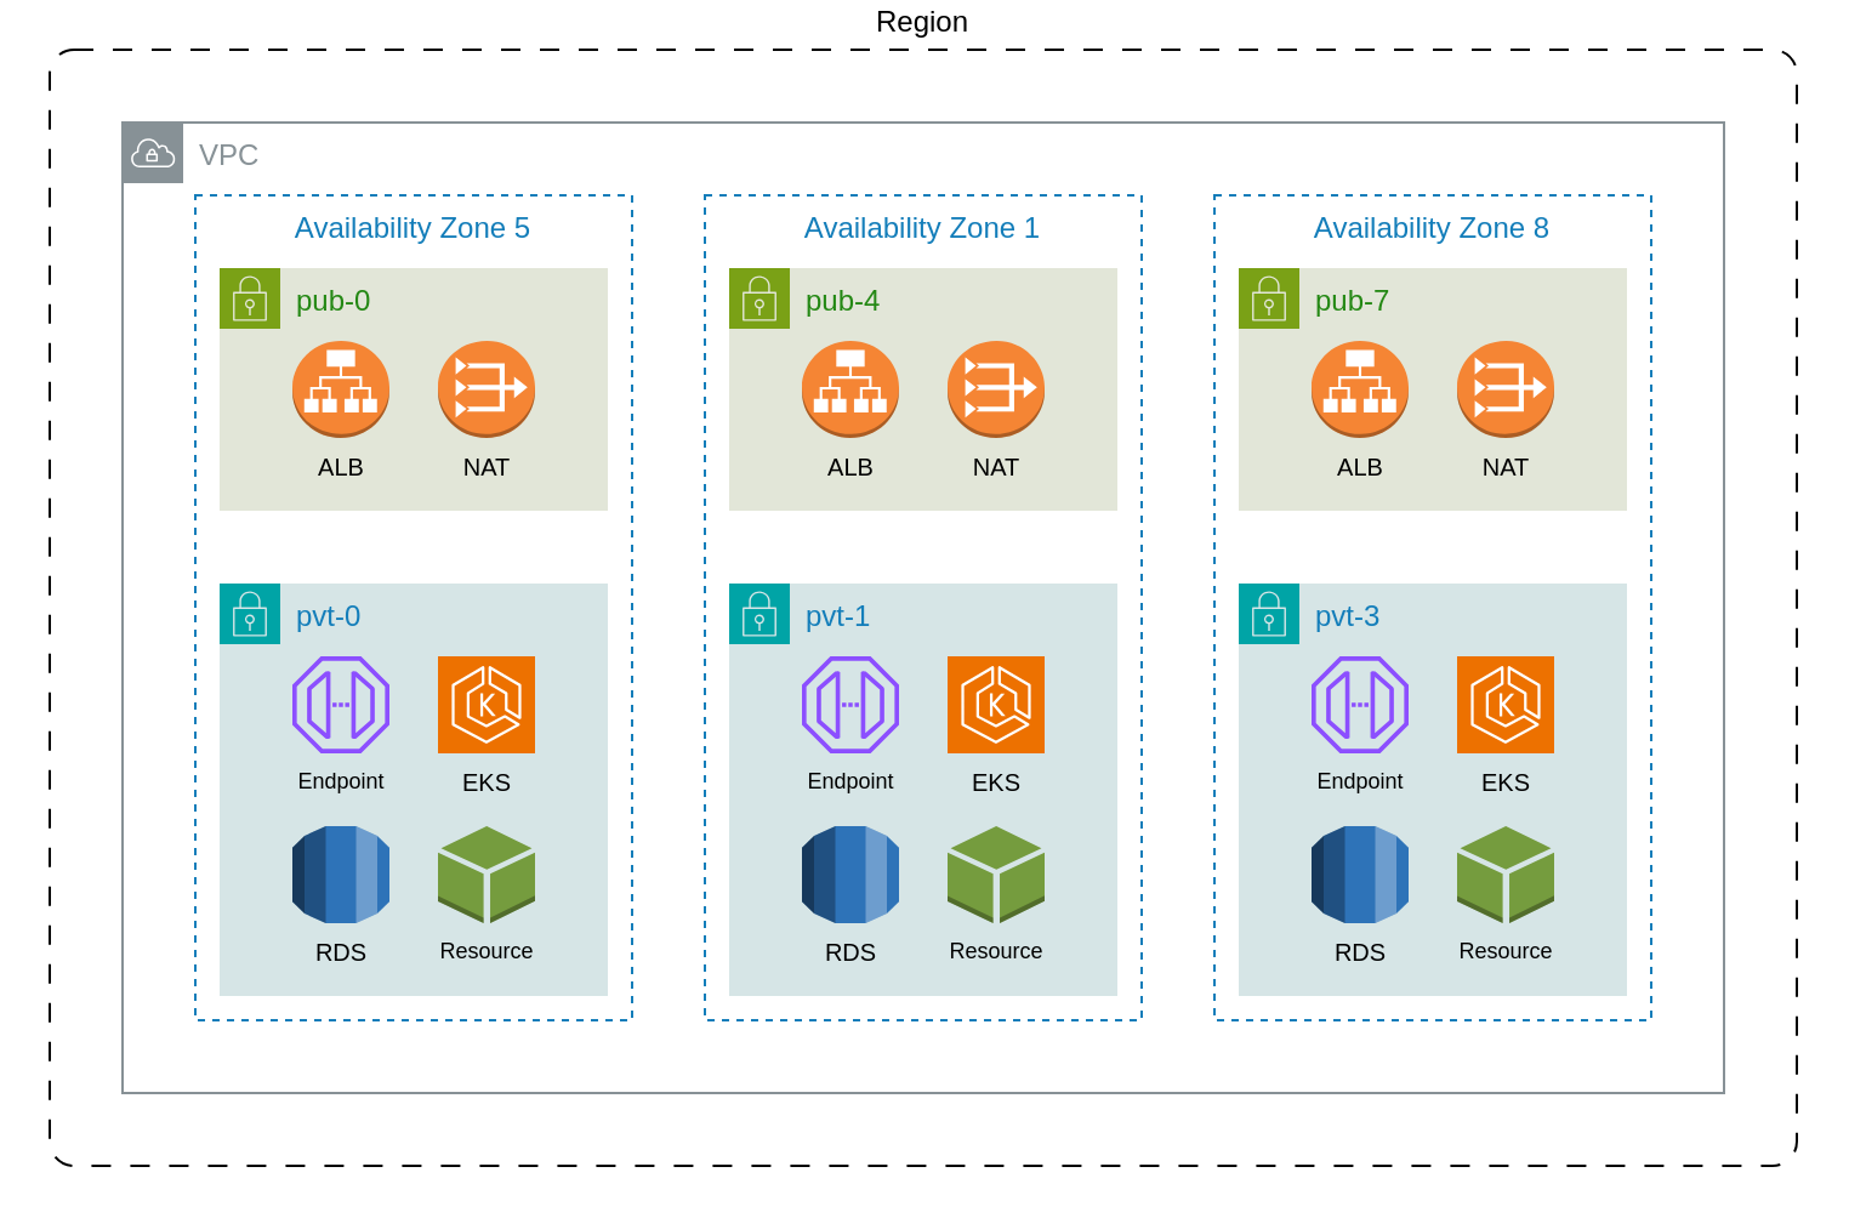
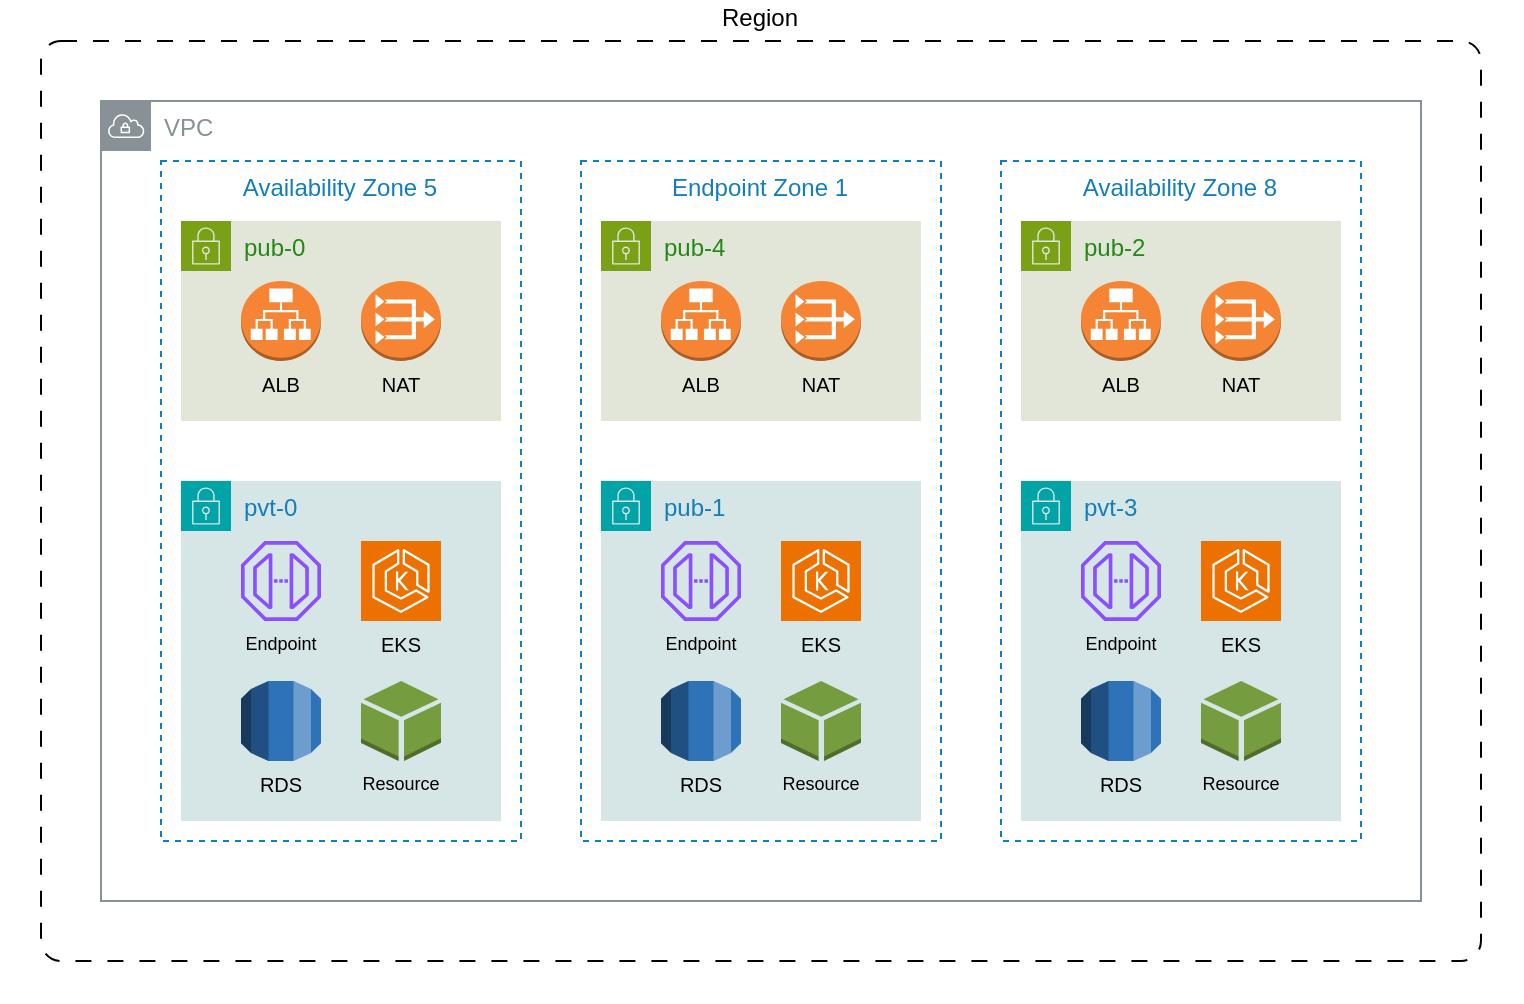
  <mxCell id="0" />
  <mxCell id="1" parent="0" />
  <mxCell id="2" value="Region" style="html=1;align=center;verticalAlign=top;rounded=1;absoluteArcSize=1;arcSize=20;dashed=1;whiteSpace=wrap;horizontal=1;spacingTop=-25;fillColor=none;labelBackgroundColor=default;dashPattern=8 8;" parent="1" vertex="1"><mxGeometry x="20" y="20" width="720" height="460" as="geometry" /></mxCell>
  <mxCell id="3" value="VPC" style="sketch=0;outlineConnect=0;gradientColor=none;html=1;whiteSpace=wrap;fontSize=12;fontStyle=0;shape=mxgraph.aws4.group;grIcon=mxgraph.aws4.group_vpc;strokeColor=#879196;fillColor=none;verticalAlign=top;align=left;spacingLeft=30;fontColor=#879196;dashed=0;" parent="1" vertex="1"><mxGeometry x="50" y="50" width="660" height="400" as="geometry" /></mxCell>
  <mxCell id="4" value="Availability Zone 5" style="fillColor=none;strokeColor=#147EBA;dashed=1;verticalAlign=top;fontStyle=0;fontColor=#147EBA;whiteSpace=wrap;html=1;" parent="1" vertex="1"><mxGeometry x="80" y="80" width="180" height="340" as="geometry" /></mxCell>
- <mxCell id="5" value="Availability Zone 1" style="fillColor=none;strokeColor=#147EBA;dashed=1;verticalAlign=top;fontStyle=0;fontColor=#147EBA;whiteSpace=wrap;html=1;" parent="1" vertex="1"><mxGeometry x="290" y="80" width="180" height="340" as="geometry" /></mxCell>
+ <mxCell id="5" value="Endpoint Zone 1" style="fillColor=none;strokeColor=#147EBA;dashed=1;verticalAlign=top;fontStyle=0;fontColor=#147EBA;whiteSpace=wrap;html=1;" parent="1" vertex="1"><mxGeometry x="290" y="80" width="180" height="340" as="geometry" /></mxCell>
  <mxCell id="6" value="Availability Zone 8" style="fillColor=none;strokeColor=#147EBA;dashed=1;verticalAlign=top;fontStyle=0;fontColor=#147EBA;whiteSpace=wrap;html=1;" parent="1" vertex="1"><mxGeometry x="500" y="80" width="180" height="340" as="geometry" /></mxCell>
  <mxCell id="7" value="pvt-0" style="points=[[0,0],[0.25,0],[0.5,0],[0.75,0],[1,0],[1,0.25],[1,0.5],[1,0.75],[1,1],[0.75,1],[0.5,1],[0.25,1],[0,1],[0,0.75],[0,0.5],[0,0.25]];outlineConnect=0;gradientColor=none;html=1;whiteSpace=wrap;fontSize=12;fontStyle=0;container=1;pointerEvents=0;collapsible=0;recursiveResize=0;shape=mxgraph.aws4.group;grIcon=mxgraph.aws4.group_security_group;grStroke=0;strokeColor=#00A4A6;fillColor=#D6E5E6;verticalAlign=top;align=left;spacingLeft=30;fontColor=#147EBA;dashed=0;" parent="1" vertex="1"><mxGeometry x="90" y="240" width="160" height="170" as="geometry" /></mxCell>
  <mxCell id="8" value="EKS" style="sketch=0;points=[[0,0,0],[0.25,0,0],[0.5,0,0],[0.75,0,0],[1,0,0],[0,1,0],[0.25,1,0],[0.5,1,0],[0.75,1,0],[1,1,0],[0,0.25,0],[0,0.5,0],[0,0.75,0],[1,0.25,0],[1,0.5,0],[1,0.75,0]];outlineConnect=0;fontColor=#000000;fillColor=#ED7100;strokeColor=#ffffff;dashed=0;verticalLabelPosition=bottom;verticalAlign=top;align=center;html=1;fontSize=10;fontStyle=0;aspect=fixed;shape=mxgraph.aws4.resourceIcon;resIcon=mxgraph.aws4.eks;" parent="7" vertex="1"><mxGeometry x="90" y="30" width="40" height="40" as="geometry" /></mxCell>
  <mxCell id="9" value="Resource" style="outlineConnect=0;dashed=0;verticalLabelPosition=bottom;verticalAlign=top;align=center;html=1;shape=mxgraph.aws3.resources;fillColor=#759C3E;gradientColor=none;fontSize=9;fontColor=#000000;" parent="7" vertex="1"><mxGeometry x="90" y="100" width="40" height="40" as="geometry" /></mxCell>
  <mxCell id="10" value="Endpoint" style="sketch=0;outlineConnect=0;fontColor=#000000;gradientColor=none;fillColor=#8C4FFF;strokeColor=none;dashed=0;verticalLabelPosition=bottom;verticalAlign=top;align=center;html=1;fontSize=9;fontStyle=0;aspect=fixed;pointerEvents=1;shape=mxgraph.aws4.endpoint;" parent="7" vertex="1"><mxGeometry x="30" y="30" width="40" height="40" as="geometry" /></mxCell>
  <mxCell id="11" value="pub-0" style="points=[[0,0],[0.25,0],[0.5,0],[0.75,0],[1,0],[1,0.25],[1,0.5],[1,0.75],[1,1],[0.75,1],[0.5,1],[0.25,1],[0,1],[0,0.75],[0,0.5],[0,0.25]];outlineConnect=0;gradientColor=none;html=1;whiteSpace=wrap;fontSize=12;fontStyle=0;container=1;pointerEvents=0;collapsible=0;recursiveResize=0;shape=mxgraph.aws4.group;grIcon=mxgraph.aws4.group_security_group;grStroke=0;strokeColor=#7AA116;fillColor=#E2E6D8;verticalAlign=top;align=left;spacingLeft=30;fontColor=#248814;dashed=0;" parent="1" vertex="1"><mxGeometry x="90" y="110" width="160" height="100" as="geometry" /></mxCell>
  <mxCell id="12" value="ALB" style="outlineConnect=0;dashed=0;verticalLabelPosition=bottom;verticalAlign=top;align=center;html=1;shape=mxgraph.aws3.application_load_balancer;fillColor=#F58534;gradientColor=none;fontColor=#000000;fontSize=10;fontStyle=0" parent="11" vertex="1"><mxGeometry x="30" y="30" width="40" height="40" as="geometry" /></mxCell>
  <mxCell id="13" value="RDS" style="outlineConnect=0;dashed=0;verticalLabelPosition=bottom;verticalAlign=top;align=center;html=1;shape=mxgraph.aws3.rds;fillColor=#2E73B8;gradientColor=none;fontColor=#000000;fontSize=10;" parent="1" vertex="1"><mxGeometry x="120" y="340" width="40" height="40" as="geometry" /></mxCell>
  <mxCell id="14" value="NAT" style="outlineConnect=0;dashed=0;verticalLabelPosition=bottom;verticalAlign=top;align=center;html=1;shape=mxgraph.aws3.vpc_nat_gateway;fillColor=#F58534;gradientColor=none;fontColor=#000000;fontSize=10;fontStyle=0" parent="1" vertex="1"><mxGeometry x="180" y="140" width="40" height="40" as="geometry" /></mxCell>
- <mxCell id="15" value="pvt-1" style="points=[[0,0],[0.25,0],[0.5,0],[0.75,0],[1,0],[1,0.25],[1,0.5],[1,0.75],[1,1],[0.75,1],[0.5,1],[0.25,1],[0,1],[0,0.75],[0,0.5],[0,0.25]];outlineConnect=0;gradientColor=none;html=1;whiteSpace=wrap;fontSize=12;fontStyle=0;container=1;pointerEvents=0;collapsible=0;recursiveResize=0;shape=mxgraph.aws4.group;grIcon=mxgraph.aws4.group_security_group;grStroke=0;strokeColor=#00A4A6;fillColor=#D6E5E6;verticalAlign=top;align=left;spacingLeft=30;fontColor=#147EBA;dashed=0;" parent="1" vertex="1"><mxGeometry x="300" y="240" width="160" height="170" as="geometry" /></mxCell>
+ <mxCell id="15" value="pub-1" style="points=[[0,0],[0.25,0],[0.5,0],[0.75,0],[1,0],[1,0.25],[1,0.5],[1,0.75],[1,1],[0.75,1],[0.5,1],[0.25,1],[0,1],[0,0.75],[0,0.5],[0,0.25]];outlineConnect=0;gradientColor=none;html=1;whiteSpace=wrap;fontSize=12;fontStyle=0;container=1;pointerEvents=0;collapsible=0;recursiveResize=0;shape=mxgraph.aws4.group;grIcon=mxgraph.aws4.group_security_group;grStroke=0;strokeColor=#00A4A6;fillColor=#D6E5E6;verticalAlign=top;align=left;spacingLeft=30;fontColor=#147EBA;dashed=0;" parent="1" vertex="1"><mxGeometry x="300" y="240" width="160" height="170" as="geometry" /></mxCell>
  <mxCell id="16" value="EKS" style="sketch=0;points=[[0,0,0],[0.25,0,0],[0.5,0,0],[0.75,0,0],[1,0,0],[0,1,0],[0.25,1,0],[0.5,1,0],[0.75,1,0],[1,1,0],[0,0.25,0],[0,0.5,0],[0,0.75,0],[1,0.25,0],[1,0.5,0],[1,0.75,0]];outlineConnect=0;fontColor=#000000;fillColor=#ED7100;strokeColor=#ffffff;dashed=0;verticalLabelPosition=bottom;verticalAlign=top;align=center;html=1;fontSize=10;fontStyle=0;aspect=fixed;shape=mxgraph.aws4.resourceIcon;resIcon=mxgraph.aws4.eks;" parent="15" vertex="1"><mxGeometry x="90" y="30" width="40" height="40" as="geometry" /></mxCell>
  <mxCell id="17" value="pub-4" style="points=[[0,0],[0.25,0],[0.5,0],[0.75,0],[1,0],[1,0.25],[1,0.5],[1,0.75],[1,1],[0.75,1],[0.5,1],[0.25,1],[0,1],[0,0.75],[0,0.5],[0,0.25]];outlineConnect=0;gradientColor=none;html=1;whiteSpace=wrap;fontSize=12;fontStyle=0;container=1;pointerEvents=0;collapsible=0;recursiveResize=0;shape=mxgraph.aws4.group;grIcon=mxgraph.aws4.group_security_group;grStroke=0;strokeColor=#7AA116;fillColor=#E2E6D8;verticalAlign=top;align=left;spacingLeft=30;fontColor=#248814;dashed=0;" parent="1" vertex="1"><mxGeometry x="300" y="110" width="160" height="100" as="geometry" /></mxCell>
  <mxCell id="18" value="ALB" style="outlineConnect=0;dashed=0;verticalLabelPosition=bottom;verticalAlign=top;align=center;html=1;shape=mxgraph.aws3.application_load_balancer;fillColor=#F58534;gradientColor=none;fontColor=#000000;fontSize=10;fontStyle=0" parent="17" vertex="1"><mxGeometry x="30" y="30" width="40" height="40" as="geometry" /></mxCell>
  <mxCell id="19" value="RDS" style="outlineConnect=0;dashed=0;verticalLabelPosition=bottom;verticalAlign=top;align=center;html=1;shape=mxgraph.aws3.rds;fillColor=#2E73B8;gradientColor=none;fontColor=#000000;fontSize=10;" parent="1" vertex="1"><mxGeometry x="330" y="340" width="40" height="40" as="geometry" /></mxCell>
  <mxCell id="20" value="NAT" style="outlineConnect=0;dashed=0;verticalLabelPosition=bottom;verticalAlign=top;align=center;html=1;shape=mxgraph.aws3.vpc_nat_gateway;fillColor=#F58534;gradientColor=none;fontColor=#000000;fontSize=10;fontStyle=0" parent="1" vertex="1"><mxGeometry x="390" y="140" width="40" height="40" as="geometry" /></mxCell>
  <mxCell id="21" value="pvt-3" style="points=[[0,0],[0.25,0],[0.5,0],[0.75,0],[1,0],[1,0.25],[1,0.5],[1,0.75],[1,1],[0.75,1],[0.5,1],[0.25,1],[0,1],[0,0.75],[0,0.5],[0,0.25]];outlineConnect=0;gradientColor=none;html=1;whiteSpace=wrap;fontSize=12;fontStyle=0;container=1;pointerEvents=0;collapsible=0;recursiveResize=0;shape=mxgraph.aws4.group;grIcon=mxgraph.aws4.group_security_group;grStroke=0;strokeColor=#00A4A6;fillColor=#D6E5E6;verticalAlign=top;align=left;spacingLeft=30;fontColor=#147EBA;dashed=0;" parent="1" vertex="1"><mxGeometry x="510" y="240" width="160" height="170" as="geometry" /></mxCell>
  <mxCell id="22" value="EKS" style="sketch=0;points=[[0,0,0],[0.25,0,0],[0.5,0,0],[0.75,0,0],[1,0,0],[0,1,0],[0.25,1,0],[0.5,1,0],[0.75,1,0],[1,1,0],[0,0.25,0],[0,0.5,0],[0,0.75,0],[1,0.25,0],[1,0.5,0],[1,0.75,0]];outlineConnect=0;fontColor=#000000;fillColor=#ED7100;strokeColor=#ffffff;dashed=0;verticalLabelPosition=bottom;verticalAlign=top;align=center;html=1;fontSize=10;fontStyle=0;aspect=fixed;shape=mxgraph.aws4.resourceIcon;resIcon=mxgraph.aws4.eks;" parent="21" vertex="1"><mxGeometry x="90" y="30" width="40" height="40" as="geometry" /></mxCell>
- <mxCell id="23" value="pub-7" style="points=[[0,0],[0.25,0],[0.5,0],[0.75,0],[1,0],[1,0.25],[1,0.5],[1,0.75],[1,1],[0.75,1],[0.5,1],[0.25,1],[0,1],[0,0.75],[0,0.5],[0,0.25]];outlineConnect=0;gradientColor=none;html=1;whiteSpace=wrap;fontSize=12;fontStyle=0;container=1;pointerEvents=0;collapsible=0;recursiveResize=0;shape=mxgraph.aws4.group;grIcon=mxgraph.aws4.group_security_group;grStroke=0;strokeColor=#7AA116;fillColor=#E2E6D8;verticalAlign=top;align=left;spacingLeft=30;fontColor=#248814;dashed=0;" parent="1" vertex="1"><mxGeometry x="510" y="110" width="160" height="100" as="geometry" /></mxCell>
+ <mxCell id="23" value="pub-2" style="points=[[0,0],[0.25,0],[0.5,0],[0.75,0],[1,0],[1,0.25],[1,0.5],[1,0.75],[1,1],[0.75,1],[0.5,1],[0.25,1],[0,1],[0,0.75],[0,0.5],[0,0.25]];outlineConnect=0;gradientColor=none;html=1;whiteSpace=wrap;fontSize=12;fontStyle=0;container=1;pointerEvents=0;collapsible=0;recursiveResize=0;shape=mxgraph.aws4.group;grIcon=mxgraph.aws4.group_security_group;grStroke=0;strokeColor=#7AA116;fillColor=#E2E6D8;verticalAlign=top;align=left;spacingLeft=30;fontColor=#248814;dashed=0;" parent="1" vertex="1"><mxGeometry x="510" y="110" width="160" height="100" as="geometry" /></mxCell>
  <mxCell id="24" value="ALB" style="outlineConnect=0;dashed=0;verticalLabelPosition=bottom;verticalAlign=top;align=center;html=1;shape=mxgraph.aws3.application_load_balancer;fillColor=#F58534;gradientColor=none;fontColor=#000000;fontSize=10;fontStyle=0" parent="23" vertex="1"><mxGeometry x="30" y="30" width="40" height="40" as="geometry" /></mxCell>
  <mxCell id="25" value="RDS" style="outlineConnect=0;dashed=0;verticalLabelPosition=bottom;verticalAlign=top;align=center;html=1;shape=mxgraph.aws3.rds;fillColor=#2E73B8;gradientColor=none;fontColor=#000000;fontSize=10;" parent="1" vertex="1"><mxGeometry x="540" y="340" width="40" height="40" as="geometry" /></mxCell>
  <mxCell id="26" value="NAT" style="outlineConnect=0;dashed=0;verticalLabelPosition=bottom;verticalAlign=top;align=center;html=1;shape=mxgraph.aws3.vpc_nat_gateway;fillColor=#F58534;gradientColor=none;fontColor=#000000;fontSize=10;fontStyle=0" parent="1" vertex="1"><mxGeometry x="600" y="140" width="40" height="40" as="geometry" /></mxCell>
  <mxCell id="27" value="Resource" style="outlineConnect=0;dashed=0;verticalLabelPosition=bottom;verticalAlign=top;align=center;html=1;shape=mxgraph.aws3.resources;fillColor=#759C3E;gradientColor=none;fontSize=9;fontColor=#000000;" parent="1" vertex="1"><mxGeometry x="390" y="340" width="40" height="40" as="geometry" /></mxCell>
  <mxCell id="28" value="Endpoint" style="sketch=0;outlineConnect=0;fontColor=#000000;gradientColor=none;fillColor=#8C4FFF;strokeColor=none;dashed=0;verticalLabelPosition=bottom;verticalAlign=top;align=center;html=1;fontSize=9;fontStyle=0;aspect=fixed;pointerEvents=1;shape=mxgraph.aws4.endpoint;" parent="1" vertex="1"><mxGeometry x="330" y="270" width="40" height="40" as="geometry" /></mxCell>
  <mxCell id="29" value="Resource" style="outlineConnect=0;dashed=0;verticalLabelPosition=bottom;verticalAlign=top;align=center;html=1;shape=mxgraph.aws3.resources;fillColor=#759C3E;gradientColor=none;fontSize=9;fontColor=#000000;" parent="1" vertex="1"><mxGeometry x="600" y="340" width="40" height="40" as="geometry" /></mxCell>
  <mxCell id="30" value="Endpoint" style="sketch=0;outlineConnect=0;fontColor=#000000;gradientColor=none;fillColor=#8C4FFF;strokeColor=none;dashed=0;verticalLabelPosition=bottom;verticalAlign=top;align=center;html=1;fontSize=9;fontStyle=0;aspect=fixed;pointerEvents=1;shape=mxgraph.aws4.endpoint;" parent="1" vertex="1"><mxGeometry x="540" y="270" width="40" height="40" as="geometry" /></mxCell>
